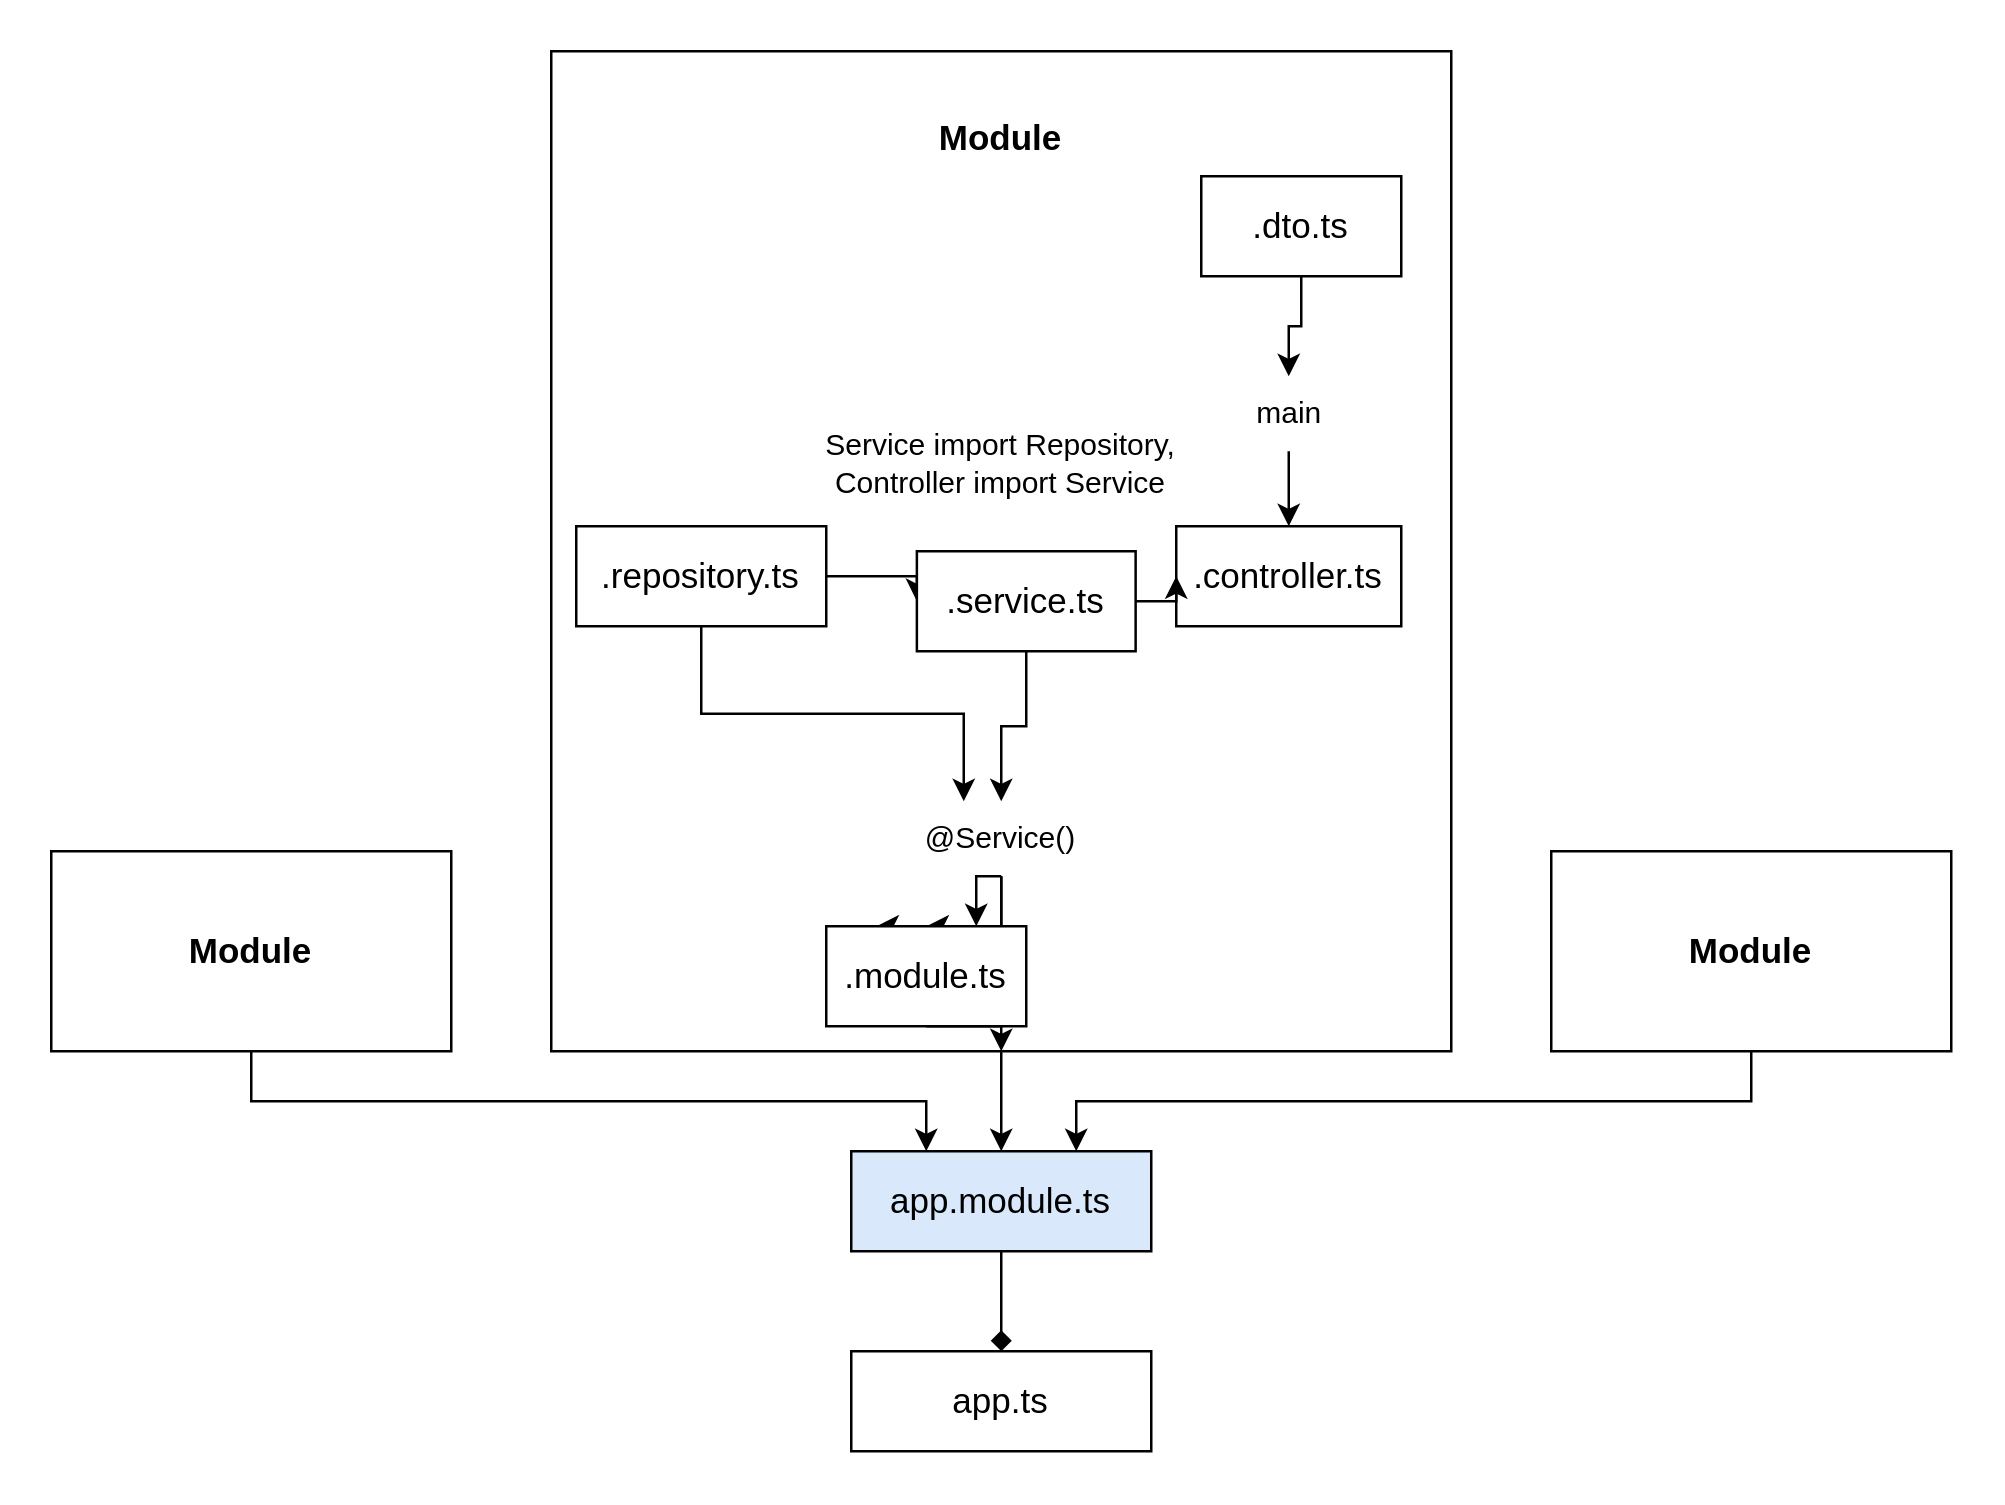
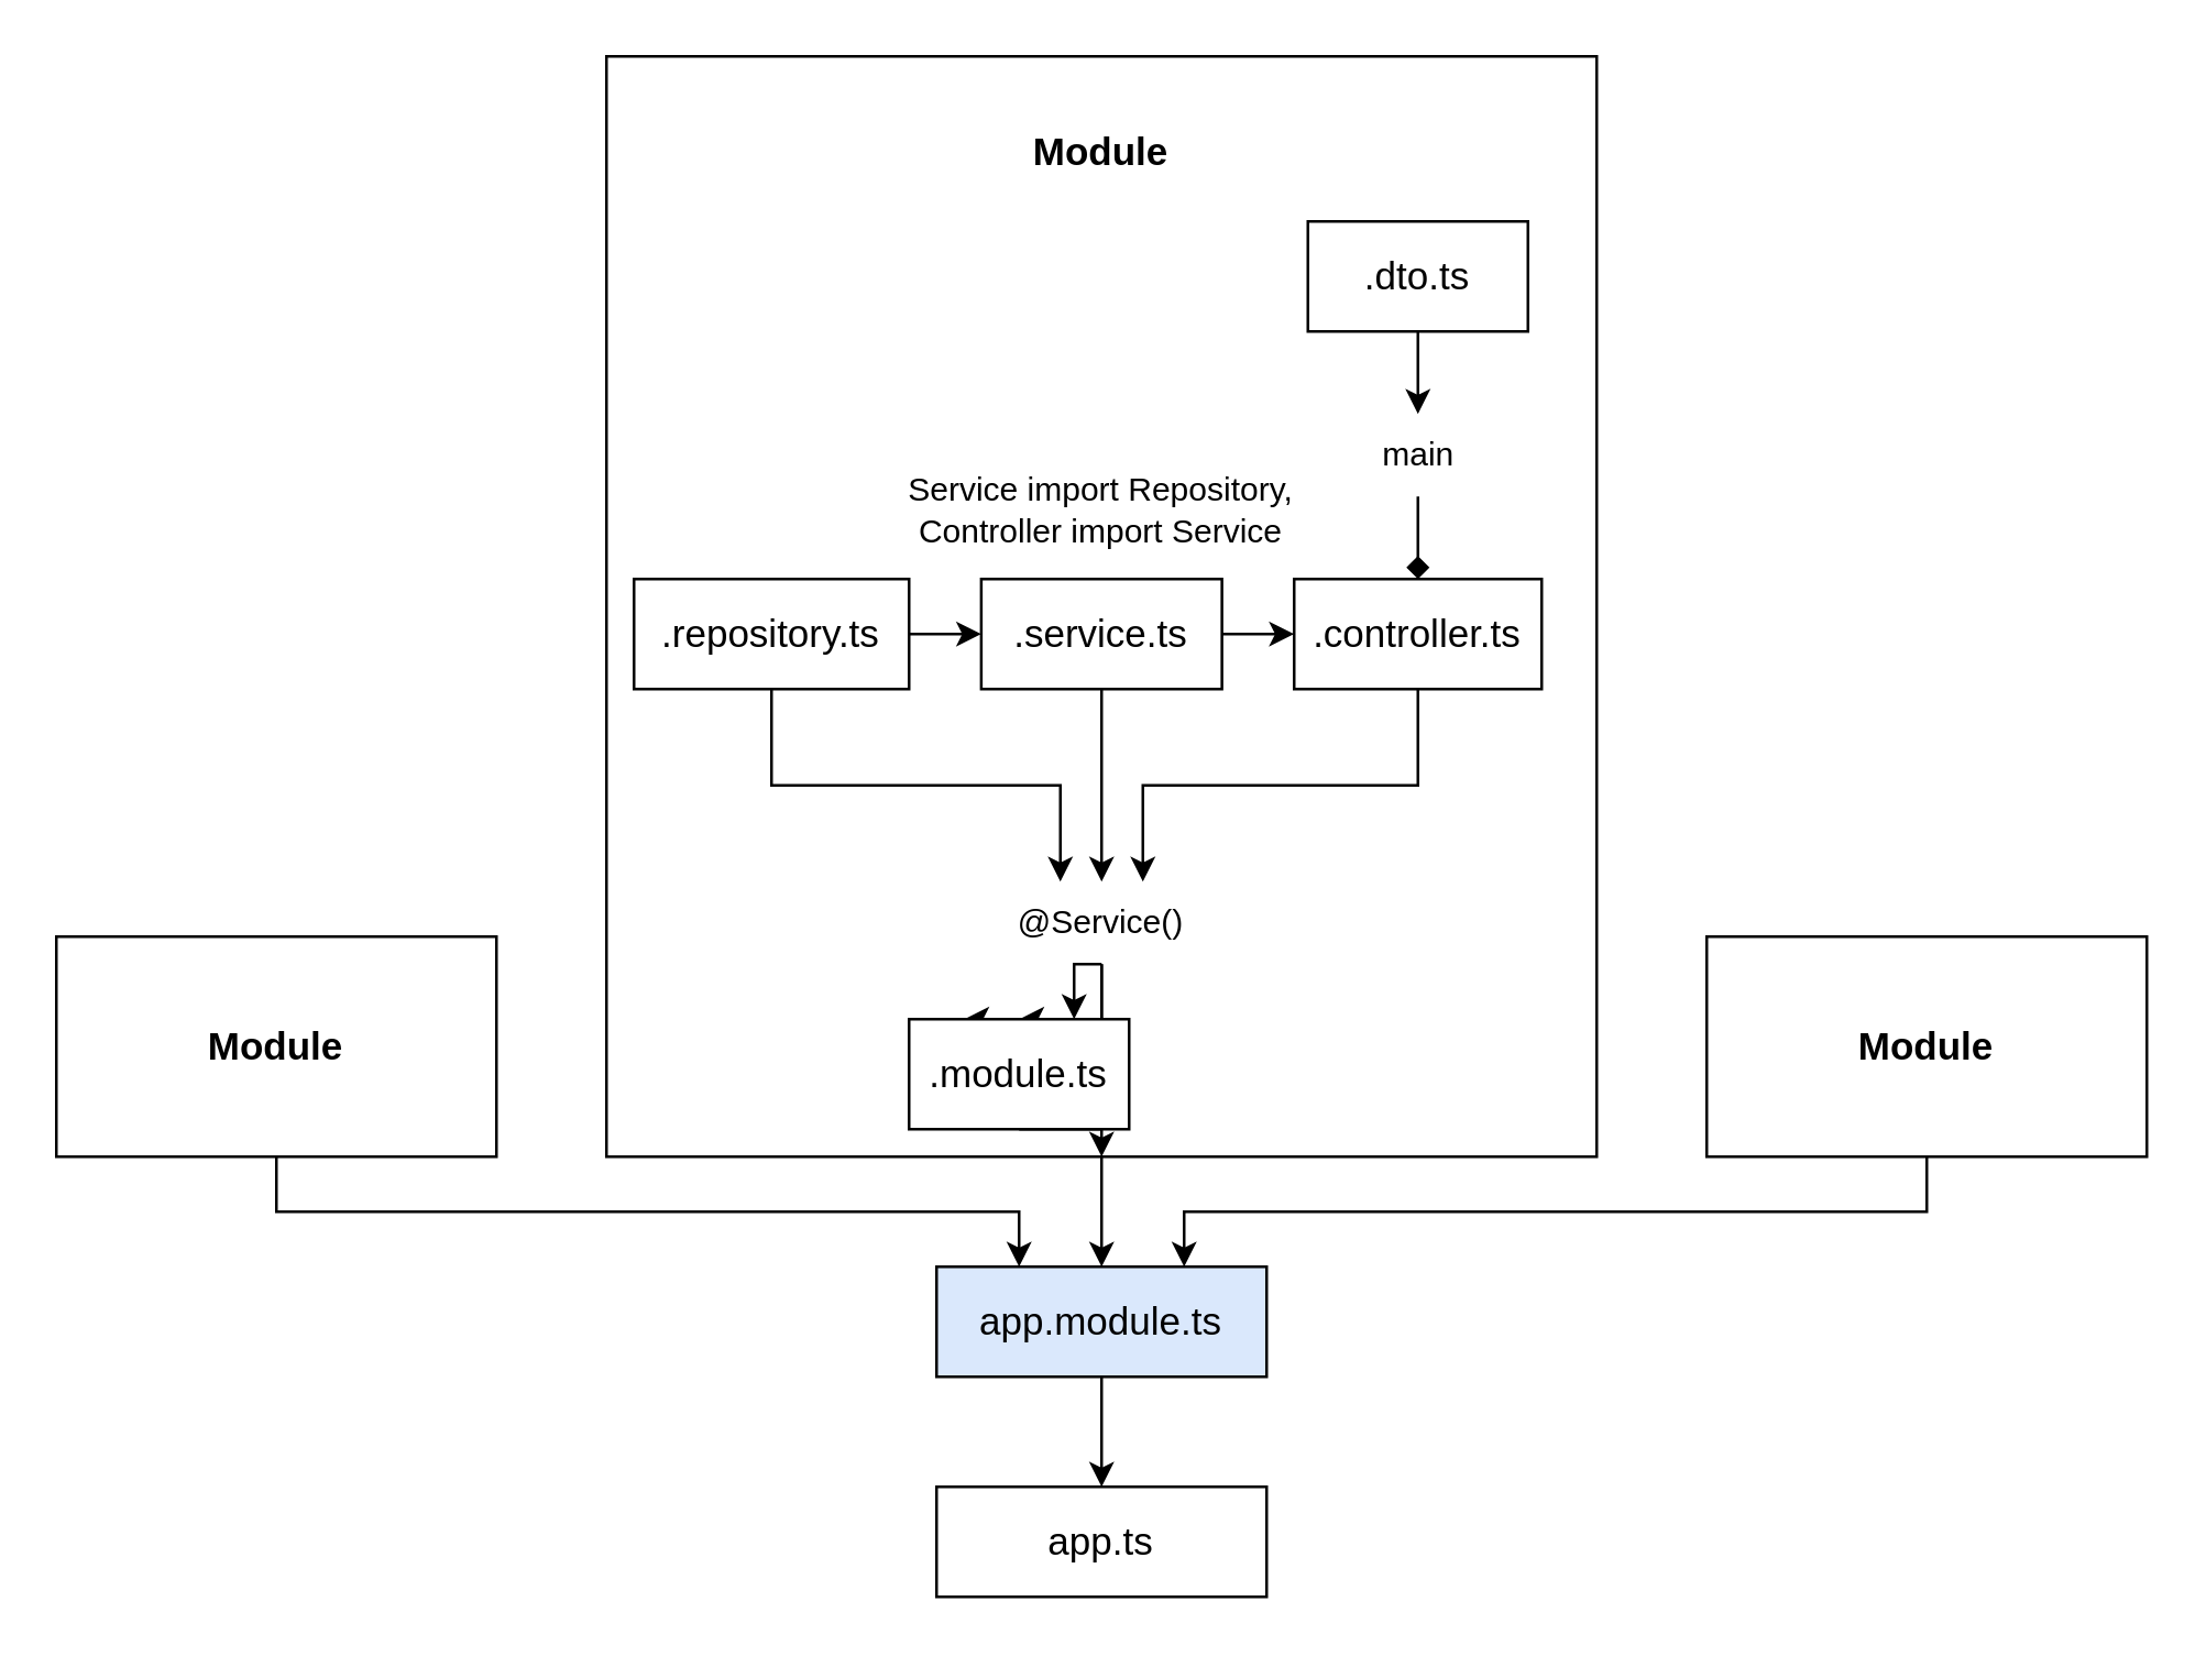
  <mxCell id="0" />
  <mxCell id="1" parent="0" />
  <mxCell id="2" style="edgeStyle=orthogonalEdgeStyle;rounded=0;orthogonalLoop=1;jettySize=auto;html=1;exitX=0.5;exitY=1;exitDx=0;exitDy=0;" edge="1" parent="1" source="3" target="24"><mxGeometry relative="1" as="geometry" /></mxCell>
  <mxCell id="3" value="" style="whiteSpace=wrap;html=1;" vertex="1" parent="1"><mxGeometry x="220" y="20" width="360" height="400" as="geometry" /></mxCell>
  <mxCell id="4" style="edgeStyle=orthogonalEdgeStyle;rounded=0;orthogonalLoop=1;jettySize=auto;html=1;exitX=0.5;exitY=1;exitDx=0;exitDy=0;entryX=0.75;entryY=0;entryDx=0;entryDy=0;" edge="1" parent="1" source="5" target="24"><mxGeometry relative="1" as="geometry" /></mxCell>
  <mxCell id="5" value="" style="whiteSpace=wrap;html=1;" vertex="1" parent="1"><mxGeometry x="620" y="340" width="160" height="80" as="geometry" /></mxCell>
  <mxCell id="6" style="edgeStyle=orthogonalEdgeStyle;rounded=0;orthogonalLoop=1;jettySize=auto;html=1;exitX=0.5;exitY=1;exitDx=0;exitDy=0;entryX=0.25;entryY=0;entryDx=0;entryDy=0;" edge="1" parent="1" source="7" target="24"><mxGeometry relative="1" as="geometry" /></mxCell>
  <mxCell id="7" value="" style="whiteSpace=wrap;html=1;" vertex="1" parent="1"><mxGeometry x="20" y="340" width="160" height="80" as="geometry" /></mxCell>
  <mxCell id="8" value="&lt;font style=&quot;font-size: 14px;&quot;&gt;&lt;b&gt;Module&lt;/b&gt;&lt;/font&gt;" style="text;html=1;strokeColor=none;fillColor=none;align=center;verticalAlign=middle;whiteSpace=wrap;rounded=0;" vertex="1" parent="1"><mxGeometry x="70" y="365" width="60" height="30" as="geometry" /></mxCell>
  <mxCell id="9" value="&lt;font style=&quot;font-size: 14px;&quot;&gt;&lt;b&gt;Module&lt;/b&gt;&lt;/font&gt;" style="text;html=1;strokeColor=none;fillColor=none;align=center;verticalAlign=middle;whiteSpace=wrap;rounded=0;" vertex="1" parent="1"><mxGeometry x="670" y="365" width="60" height="30" as="geometry" /></mxCell>
  <mxCell id="10" value="&lt;font style=&quot;font-size: 14px;&quot;&gt;&lt;b&gt;Module&lt;/b&gt;&lt;/font&gt;" style="text;html=1;strokeColor=none;fillColor=none;align=center;verticalAlign=middle;whiteSpace=wrap;rounded=0;" vertex="1" parent="1"><mxGeometry x="370" y="40" width="60" height="30" as="geometry" /></mxCell>
- <mxCell id="11" style="edgeStyle=orthogonalEdgeStyle;rounded=0;orthogonalLoop=1;jettySize=auto;html=1;exitX=0.5;exitY=1;exitDx=0;exitDy=0;entryX=0.5;entryY=0;entryDx=0;entryDy=0;" edge="1" parent="1" source="31" target="17"><mxGeometry relative="1" as="geometry" /></mxCell>
- <mxCell id="12" value="&lt;font style=&quot;font-size: 14px;&quot;&gt;.dto.ts&lt;/font&gt;" style="rounded=0;whiteSpace=wrap;html=1;" vertex="1" parent="1"><mxGeometry x="480" y="70" width="80" height="40" as="geometry" /></mxCell>
+ <mxCell id="11" style="edgeStyle=orthogonalEdgeStyle;rounded=0;orthogonalLoop=1;jettySize=auto;html=1;exitX=0.5;exitY=1;exitDx=0;exitDy=0;entryX=0.5;entryY=0;entryDx=0;entryDy=0;endArrow=diamond;" edge="1" parent="1" source="31" target="17"><mxGeometry relative="1" as="geometry" /></mxCell>
+ <mxCell id="12" value="&lt;font style=&quot;font-size: 14px;&quot;&gt;.dto.ts&lt;/font&gt;" style="rounded=0;whiteSpace=wrap;html=1;" vertex="1" parent="1"><mxGeometry x="475" y="80" width="80" height="40" as="geometry" /></mxCell>
  <mxCell id="13" style="edgeStyle=orthogonalEdgeStyle;rounded=0;orthogonalLoop=1;jettySize=auto;html=1;exitX=0.5;exitY=1;exitDx=0;exitDy=0;entryX=0.25;entryY=0;entryDx=0;entryDy=0;" edge="1" parent="1" source="29" target="22"><mxGeometry relative="1" as="geometry" /></mxCell>
  <mxCell id="14" style="edgeStyle=orthogonalEdgeStyle;rounded=0;orthogonalLoop=1;jettySize=auto;html=1;exitX=1;exitY=0.5;exitDx=0;exitDy=0;entryX=0;entryY=0.5;entryDx=0;entryDy=0;" edge="1" parent="1" source="15" target="20"><mxGeometry relative="1" as="geometry" /></mxCell>
  <mxCell id="15" value="&lt;font style=&quot;font-size: 14px;&quot;&gt;.repository.ts&lt;/font&gt;" style="rounded=0;whiteSpace=wrap;html=1;" vertex="1" parent="1"><mxGeometry x="230" y="210" width="100" height="40" as="geometry" /></mxCell>
  <mxCell id="16" style="edgeStyle=orthogonalEdgeStyle;rounded=0;orthogonalLoop=1;jettySize=auto;html=1;exitX=0.5;exitY=1;exitDx=0;exitDy=0;entryX=0.75;entryY=0;entryDx=0;entryDy=0;" edge="1" parent="1" source="29" target="22"><mxGeometry relative="1" as="geometry" /></mxCell>
  <mxCell id="17" value="&lt;font style=&quot;font-size: 14px;&quot;&gt;.controller.ts&lt;/font&gt;" style="rounded=0;whiteSpace=wrap;html=1;" vertex="1" parent="1"><mxGeometry x="470" y="210" width="90" height="40" as="geometry" /></mxCell>
  <mxCell id="18" style="edgeStyle=orthogonalEdgeStyle;rounded=0;orthogonalLoop=1;jettySize=auto;html=1;exitX=0.5;exitY=1;exitDx=0;exitDy=0;" edge="1" parent="1" source="29" target="22"><mxGeometry relative="1" as="geometry" /></mxCell>
  <mxCell id="19" style="edgeStyle=orthogonalEdgeStyle;rounded=0;orthogonalLoop=1;jettySize=auto;html=1;exitX=1;exitY=0.5;exitDx=0;exitDy=0;entryX=0;entryY=0.5;entryDx=0;entryDy=0;" edge="1" parent="1" source="20" target="17"><mxGeometry relative="1" as="geometry" /></mxCell>
- <mxCell id="20" value="&lt;font style=&quot;font-size: 14px;&quot;&gt;.service.ts&lt;/font&gt;" style="rounded=0;whiteSpace=wrap;html=1;" vertex="1" parent="1"><mxGeometry x="366.25" y="220" width="87.5" height="40" as="geometry" /></mxCell>
+ <mxCell id="20" value="&lt;font style=&quot;font-size: 14px;&quot;&gt;.service.ts&lt;/font&gt;" style="rounded=0;whiteSpace=wrap;html=1;" vertex="1" parent="1"><mxGeometry x="356.25" y="210" width="87.5" height="40" as="geometry" /></mxCell>
  <mxCell id="21" style="edgeStyle=orthogonalEdgeStyle;rounded=0;orthogonalLoop=1;jettySize=auto;html=1;exitX=0.5;exitY=1;exitDx=0;exitDy=0;entryX=0.5;entryY=1;entryDx=0;entryDy=0;" edge="1" parent="1" source="22" target="3"><mxGeometry relative="1" as="geometry" /></mxCell>
  <mxCell id="22" value="&lt;font style=&quot;font-size: 14px;&quot;&gt;.module.ts&lt;/font&gt;" style="rounded=0;whiteSpace=wrap;html=1;" vertex="1" parent="1"><mxGeometry x="330" y="370" width="80" height="40" as="geometry" /></mxCell>
- <mxCell id="23" style="edgeStyle=orthogonalEdgeStyle;rounded=0;orthogonalLoop=1;jettySize=auto;html=1;exitX=0.5;exitY=1;exitDx=0;exitDy=0;endArrow=diamond;" edge="1" parent="1" source="24" target="25"><mxGeometry relative="1" as="geometry" /></mxCell>
+ <mxCell id="23" style="edgeStyle=orthogonalEdgeStyle;rounded=0;orthogonalLoop=1;jettySize=auto;html=1;exitX=0.5;exitY=1;exitDx=0;exitDy=0;" edge="1" parent="1" source="24" target="25"><mxGeometry relative="1" as="geometry" /></mxCell>
  <mxCell id="24" value="&lt;font style=&quot;font-size: 14px;&quot;&gt;app.module.ts&lt;/font&gt;" style="rounded=0;whiteSpace=wrap;html=1;fillColor=#dae8fc;" vertex="1" parent="1"><mxGeometry x="340" y="460" width="120" height="40" as="geometry" /></mxCell>
  <mxCell id="25" value="&lt;font style=&quot;font-size: 14px;&quot;&gt;app.ts&lt;/font&gt;" style="rounded=0;whiteSpace=wrap;html=1;" vertex="1" parent="1"><mxGeometry x="340" y="540" width="120" height="40" as="geometry" /></mxCell>
  <mxCell id="26" value="" style="edgeStyle=orthogonalEdgeStyle;rounded=0;orthogonalLoop=1;jettySize=auto;html=1;exitX=0.5;exitY=1;exitDx=0;exitDy=0;" edge="1" parent="1" source="20" target="29"><mxGeometry relative="1" as="geometry"><mxPoint x="400" y="250" as="sourcePoint" /><mxPoint x="400" y="370" as="targetPoint" /></mxGeometry></mxCell>
+ <mxCell id="27" value="" style="edgeStyle=orthogonalEdgeStyle;rounded=0;orthogonalLoop=1;jettySize=auto;html=1;exitX=0.5;exitY=1;exitDx=0;exitDy=0;entryX=0.75;entryY=0;entryDx=0;entryDy=0;" edge="1" parent="1" source="17" target="29"><mxGeometry relative="1" as="geometry"><mxPoint x="515" y="250" as="sourcePoint" /><mxPoint x="420" y="370" as="targetPoint" /></mxGeometry></mxCell>
  <mxCell id="28" value="" style="edgeStyle=orthogonalEdgeStyle;rounded=0;orthogonalLoop=1;jettySize=auto;html=1;exitX=0.5;exitY=1;exitDx=0;exitDy=0;entryX=0.25;entryY=0;entryDx=0;entryDy=0;" edge="1" parent="1" source="15" target="29"><mxGeometry relative="1" as="geometry"><mxPoint x="280" y="250" as="sourcePoint" /><mxPoint x="380" y="370" as="targetPoint" /></mxGeometry></mxCell>
  <mxCell id="29" value="@Service()" style="text;html=1;strokeColor=none;fillColor=none;align=center;verticalAlign=middle;whiteSpace=wrap;rounded=0;" vertex="1" parent="1"><mxGeometry x="370" y="320" width="60" height="30" as="geometry" /></mxCell>
  <mxCell id="30" value="" style="edgeStyle=orthogonalEdgeStyle;rounded=0;orthogonalLoop=1;jettySize=auto;html=1;exitX=0.5;exitY=1;exitDx=0;exitDy=0;entryX=0.5;entryY=0;entryDx=0;entryDy=0;" edge="1" parent="1" source="12" target="31"><mxGeometry relative="1" as="geometry"><mxPoint x="515" y="120" as="sourcePoint" /><mxPoint x="515" y="210" as="targetPoint" /></mxGeometry></mxCell>
  <mxCell id="31" value="main" style="text;html=1;strokeColor=none;fillColor=none;align=center;verticalAlign=middle;whiteSpace=wrap;rounded=0;" vertex="1" parent="1"><mxGeometry x="447.5" y="150" width="135" height="30" as="geometry" /></mxCell>
  <mxCell id="32" value="Service import Repository, Controller import Service" style="text;html=1;strokeColor=none;fillColor=none;align=center;verticalAlign=middle;whiteSpace=wrap;rounded=0;" vertex="1" parent="1"><mxGeometry x="315" y="170" width="170" height="30" as="geometry" /></mxCell>
